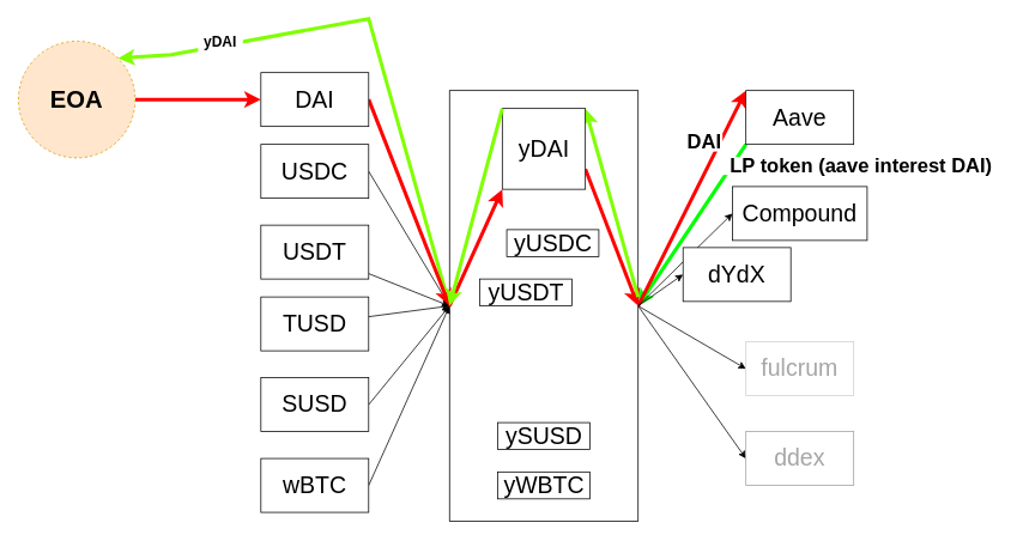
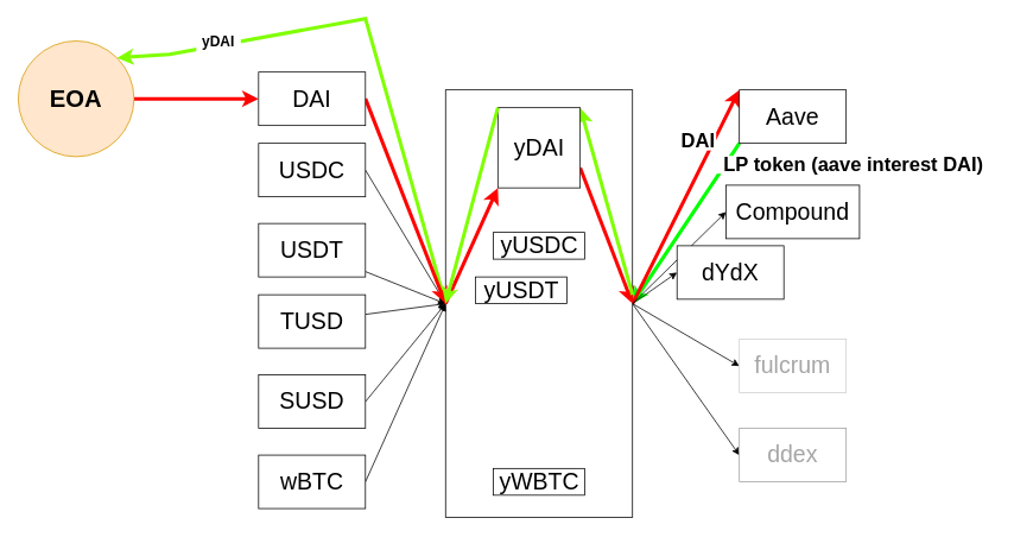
  <mxCell id="0" />
  <mxCell id="1" parent="0" />
  <mxCell id="2" style="edgeStyle=none;rounded=0;orthogonalLoop=1;jettySize=auto;html=1;exitX=0;exitY=1;exitDx=0;exitDy=0;entryX=1;entryY=0.5;entryDx=0;entryDy=0;strokeWidth=4;strokeColor=#00FF00;" edge="1" parent="1" source="23" target="10"><mxGeometry relative="1" as="geometry" /></mxCell>
  <mxCell id="3" style="edgeStyle=none;rounded=0;orthogonalLoop=1;jettySize=auto;html=1;entryX=0;entryY=0;entryDx=0;entryDy=0;exitX=1;exitY=0.5;exitDx=0;exitDy=0;strokeColor=#FF0000;strokeWidth=4;" edge="1" parent="1" source="10" target="23"><mxGeometry relative="1" as="geometry" /></mxCell>
  <mxCell id="4" style="edgeStyle=none;rounded=0;orthogonalLoop=1;jettySize=auto;html=1;entryX=0;entryY=0.5;entryDx=0;entryDy=0;exitX=1;exitY=0.5;exitDx=0;exitDy=0;" edge="1" parent="1" source="10" target="22"><mxGeometry relative="1" as="geometry" /></mxCell>
  <mxCell id="5" style="edgeStyle=none;rounded=0;orthogonalLoop=1;jettySize=auto;html=1;entryX=0;entryY=0.5;entryDx=0;entryDy=0;exitX=1;exitY=0.5;exitDx=0;exitDy=0;" edge="1" parent="1" source="10" target="24"><mxGeometry relative="1" as="geometry" /></mxCell>
  <mxCell id="6" style="edgeStyle=none;rounded=0;orthogonalLoop=1;jettySize=auto;html=1;entryX=0;entryY=0.5;entryDx=0;entryDy=0;exitX=1;exitY=0.5;exitDx=0;exitDy=0;" edge="1" parent="1" source="10" target="25"><mxGeometry relative="1" as="geometry" /></mxCell>
  <mxCell id="7" style="edgeStyle=none;rounded=0;orthogonalLoop=1;jettySize=auto;html=1;entryX=0;entryY=0.5;entryDx=0;entryDy=0;exitX=1;exitY=0.5;exitDx=0;exitDy=0;" edge="1" parent="1" source="10" target="26"><mxGeometry relative="1" as="geometry" /></mxCell>
  <mxCell id="8" style="edgeStyle=none;rounded=0;orthogonalLoop=1;jettySize=auto;html=1;strokeColor=#FF0000;strokeWidth=4;entryX=1;entryY=0.25;entryDx=0;entryDy=0;" edge="1" parent="1" target="31"><mxGeometry relative="1" as="geometry"><mxPoint x="790" y="70" as="targetPoint" /><mxPoint x="710" y="330" as="sourcePoint" /></mxGeometry></mxCell>
  <mxCell id="9" style="edgeStyle=none;rounded=0;orthogonalLoop=1;jettySize=auto;html=1;entryX=1;entryY=0;entryDx=0;entryDy=0;strokeWidth=4;exitX=0;exitY=0.5;exitDx=0;exitDy=0;strokeColor=#80FF00;" edge="1" parent="1" source="10" target="39"><mxGeometry relative="1" as="geometry"><mxPoint x="410" y="80" as="targetPoint" /><Array as="points"><mxPoint x="410" y="20" /><mxPoint x="190" y="60" /></Array></mxGeometry></mxCell>
  <mxCell id="10" value="" style="rounded=0;whiteSpace=wrap;html=1;" vertex="1" parent="1"><mxGeometry x="500" y="100" width="210" height="480" as="geometry" /></mxCell>
  <mxCell id="11" style="edgeStyle=none;rounded=0;orthogonalLoop=1;jettySize=auto;html=1;entryX=0;entryY=0.5;entryDx=0;entryDy=0;" edge="1" parent="1" source="12" target="10"><mxGeometry relative="1" as="geometry" /></mxCell>
  <mxCell id="12" value="&lt;font style=&quot;font-size: 26px&quot;&gt;USDT&lt;/font&gt;" style="rounded=0;whiteSpace=wrap;html=1;" vertex="1" parent="1"><mxGeometry x="290" y="250" width="120" height="60" as="geometry" /></mxCell>
  <mxCell id="13" style="edgeStyle=none;rounded=0;orthogonalLoop=1;jettySize=auto;html=1;entryX=0;entryY=0.5;entryDx=0;entryDy=0;" edge="1" parent="1" source="14" target="10"><mxGeometry relative="1" as="geometry"><mxPoint x="530" y="320" as="targetPoint" /></mxGeometry></mxCell>
  <mxCell id="14" value="&lt;font style=&quot;font-size: 26px&quot;&gt;TUSD&lt;/font&gt;" style="rounded=0;whiteSpace=wrap;html=1;" vertex="1" parent="1"><mxGeometry x="290" y="330" width="120" height="60" as="geometry" /></mxCell>
  <mxCell id="15" style="edgeStyle=none;rounded=0;orthogonalLoop=1;jettySize=auto;html=1;exitX=1;exitY=0.5;exitDx=0;exitDy=0;entryX=0;entryY=0.5;entryDx=0;entryDy=0;" edge="1" parent="1" source="16" target="10"><mxGeometry relative="1" as="geometry" /></mxCell>
  <mxCell id="16" value="&lt;font style=&quot;font-size: 26px&quot;&gt;USDC&lt;/font&gt;" style="rounded=0;whiteSpace=wrap;html=1;" vertex="1" parent="1"><mxGeometry x="290" y="160" width="120" height="60" as="geometry" /></mxCell>
  <mxCell id="17" style="rounded=0;orthogonalLoop=1;jettySize=auto;html=1;entryX=0;entryY=0.5;entryDx=0;entryDy=0;exitX=1;exitY=0.5;exitDx=0;exitDy=0;strokeWidth=4;strokeColor=#FF0000;" edge="1" parent="1" source="37" target="10"><mxGeometry relative="1" as="geometry"><mxPoint x="410" y="140" as="sourcePoint" /></mxGeometry></mxCell>
  <mxCell id="18" style="edgeStyle=none;rounded=0;orthogonalLoop=1;jettySize=auto;html=1;entryX=0;entryY=0.5;entryDx=0;entryDy=0;exitX=1;exitY=0.5;exitDx=0;exitDy=0;" edge="1" parent="1" source="19" target="10"><mxGeometry relative="1" as="geometry" /></mxCell>
  <mxCell id="19" value="&lt;font style=&quot;font-size: 26px&quot;&gt;SUSD&lt;/font&gt;" style="rounded=0;whiteSpace=wrap;html=1;" vertex="1" parent="1"><mxGeometry x="290" y="420" width="120" height="60" as="geometry" /></mxCell>
  <mxCell id="20" style="edgeStyle=none;rounded=0;orthogonalLoop=1;jettySize=auto;html=1;entryX=0;entryY=0.5;entryDx=0;entryDy=0;exitX=1;exitY=0.5;exitDx=0;exitDy=0;" edge="1" parent="1" source="21" target="10"><mxGeometry relative="1" as="geometry" /></mxCell>
  <mxCell id="21" value="&lt;font style=&quot;font-size: 26px&quot;&gt;wBTC&lt;/font&gt;" style="rounded=0;whiteSpace=wrap;html=1;" vertex="1" parent="1"><mxGeometry x="290" y="510" width="120" height="60" as="geometry" /></mxCell>
  <mxCell id="22" value="&lt;font style=&quot;font-size: 26px&quot;&gt;Compound&lt;/font&gt;" style="rounded=0;whiteSpace=wrap;html=1;" vertex="1" parent="1"><mxGeometry x="815" y="207" width="150" height="60" as="geometry" /></mxCell>
  <mxCell id="23" value="&lt;span style=&quot;font-size: 26px&quot;&gt;Aave&lt;/span&gt;" style="rounded=0;whiteSpace=wrap;html=1;" vertex="1" parent="1"><mxGeometry x="830" y="100" width="120" height="60" as="geometry" /></mxCell>
  <mxCell id="24" value="&lt;span style=&quot;font-size: 26px&quot;&gt;dYdX&lt;/span&gt;" style="rounded=0;whiteSpace=wrap;html=1;" vertex="1" parent="1"><mxGeometry x="760" y="275" width="120" height="60" as="geometry" /></mxCell>
  <mxCell id="25" value="&lt;font style=&quot;font-size: 26px&quot; color=&quot;#a6a6a6&quot;&gt;fulcrum&lt;/font&gt;" style="rounded=0;whiteSpace=wrap;html=1;strokeColor=#CFCFCF;" vertex="1" parent="1"><mxGeometry x="830" y="380" width="120" height="60" as="geometry" /></mxCell>
  <mxCell id="26" value="&lt;span style=&quot;color: rgb(166 , 166 , 166) ; font-size: 26px&quot;&gt;ddex&lt;/span&gt;" style="rounded=0;whiteSpace=wrap;html=1;strokeColor=#A0A0A0;" vertex="1" parent="1"><mxGeometry x="830" y="480" width="120" height="60" as="geometry" /></mxCell>
  <mxCell id="27" value="&lt;font style=&quot;font-size: 26px&quot;&gt;yUSDT&lt;/font&gt;" style="rounded=0;whiteSpace=wrap;html=1;" vertex="1" parent="1"><mxGeometry x="533.75" y="310" width="102.5" height="30" as="geometry" /></mxCell>
- <mxCell id="28" value="&lt;font style=&quot;font-size: 26px&quot;&gt;yUSDC&lt;/font&gt;" style="rounded=0;whiteSpace=wrap;html=1;" vertex="1" parent="1"><mxGeometry x="563.75" y="255" width="102.5" height="30" as="geometry" /></mxCell>
+ <mxCell id="28" value="&lt;font style=&quot;font-size: 26px&quot;&gt;yUSDC&lt;/font&gt;" style="rounded=0;whiteSpace=wrap;html=1;" vertex="1" parent="1"><mxGeometry x="553.75" y="260" width="102.5" height="30" as="geometry" /></mxCell>
  <mxCell id="29" style="edgeStyle=none;rounded=0;orthogonalLoop=1;jettySize=auto;html=1;strokeColor=#FF0000;strokeWidth=4;exitX=1;exitY=0.75;exitDx=0;exitDy=0;" edge="1" parent="1" source="31"><mxGeometry relative="1" as="geometry"><mxPoint x="710" y="340" as="targetPoint" /></mxGeometry></mxCell>
  <mxCell id="30" style="edgeStyle=none;rounded=0;orthogonalLoop=1;jettySize=auto;html=1;strokeWidth=4;exitX=1;exitY=0;exitDx=0;exitDy=0;entryX=1;entryY=0;entryDx=0;entryDy=0;strokeColor=#80FF00;" edge="1" parent="1" target="31"><mxGeometry relative="1" as="geometry"><mxPoint x="710" y="330" as="sourcePoint" /></mxGeometry></mxCell>
  <mxCell id="31" value="&lt;font style=&quot;font-size: 26px&quot;&gt;yDAI&lt;/font&gt;" style="rounded=0;whiteSpace=wrap;html=1;" vertex="1" parent="1"><mxGeometry x="558.75" y="120" width="92.5" height="90" as="geometry" /></mxCell>
- <mxCell id="32" value="&lt;font style=&quot;font-size: 26px&quot;&gt;ySUSD&lt;/font&gt;" style="rounded=0;whiteSpace=wrap;html=1;" vertex="1" parent="1"><mxGeometry x="553.75" y="470" width="102.5" height="30" as="geometry" /></mxCell>
  <mxCell id="33" value="&lt;font style=&quot;font-size: 26px&quot;&gt;yWBTC&lt;/font&gt;" style="rounded=0;whiteSpace=wrap;html=1;" vertex="1" parent="1"><mxGeometry x="553.75" y="525" width="102.5" height="30" as="geometry" /></mxCell>
  <mxCell id="34" value="" style="endArrow=classic;html=1;strokeColor=#FF0000;strokeWidth=4;entryX=0;entryY=1;entryDx=0;entryDy=0;exitX=0;exitY=0.5;exitDx=0;exitDy=0;" edge="1" parent="1" source="10" target="31"><mxGeometry width="50" height="50" relative="1" as="geometry"><mxPoint x="503.75" y="220" as="sourcePoint" /><mxPoint x="553.75" y="170" as="targetPoint" /></mxGeometry></mxCell>
  <mxCell id="35" style="edgeStyle=none;rounded=0;orthogonalLoop=1;jettySize=auto;html=1;exitX=1;exitY=0.5;exitDx=0;exitDy=0;strokeColor=#FF0000;strokeWidth=4;" edge="1" parent="1" source="10" target="10"><mxGeometry relative="1" as="geometry" /></mxCell>
  <mxCell id="36" value="" style="endArrow=classic;html=1;strokeWidth=4;entryX=0;entryY=0.5;entryDx=0;entryDy=0;exitX=0;exitY=0;exitDx=0;exitDy=0;strokeColor=#80FF00;" edge="1" parent="1" source="31" target="10"><mxGeometry width="50" height="50" relative="1" as="geometry"><mxPoint x="630" y="390" as="sourcePoint" /><mxPoint x="680" y="340" as="targetPoint" /></mxGeometry></mxCell>
  <mxCell id="37" value="&lt;font style=&quot;font-size: 26px&quot;&gt;DAI&lt;/font&gt;" style="rounded=0;whiteSpace=wrap;html=1;" vertex="1" parent="1"><mxGeometry x="290" y="80" width="120" height="60" as="geometry" /></mxCell>
  <mxCell id="38" style="edgeStyle=none;rounded=0;orthogonalLoop=1;jettySize=auto;html=1;entryX=0;entryY=0.5;entryDx=0;entryDy=0;strokeWidth=4;exitX=1;exitY=0.5;exitDx=0;exitDy=0;strokeColor=#FF0000;" edge="1" parent="1" source="39" target="37"><mxGeometry relative="1" as="geometry" /></mxCell>
- <mxCell id="39" value="&lt;b&gt;&lt;font style=&quot;font-size: 27px&quot;&gt;EOA&lt;/font&gt;&lt;/b&gt;" style="ellipse;whiteSpace=wrap;html=1;strokeColor=#d79b00;fillColor=#ffe6cc;dashed=1;" vertex="1" parent="1"><mxGeometry x="20" y="45" width="130" height="130" as="geometry" /></mxCell>
+ <mxCell id="39" value="&lt;b&gt;&lt;font style=&quot;font-size: 27px&quot;&gt;EOA&lt;/font&gt;&lt;/b&gt;" style="ellipse;whiteSpace=wrap;html=1;strokeColor=#d79b00;fillColor=#ffe6cc;" vertex="1" parent="1"><mxGeometry x="20" y="45" width="130" height="130" as="geometry" /></mxCell>
  <mxCell id="40" value="&lt;font style=&quot;font-size: 16px&quot;&gt;&lt;b&gt;yDAI&lt;/b&gt;&lt;/font&gt;" style="text;html=1;strokeColor=none;align=center;verticalAlign=middle;whiteSpace=wrap;rounded=0;fillColor=#ffffff;" vertex="1" parent="1"><mxGeometry x="220" y="23" width="50" height="45" as="geometry" /></mxCell>
  <mxCell id="41" value="&lt;b&gt;&lt;font style=&quot;font-size: 22px&quot;&gt;DAI&lt;/font&gt;&lt;/b&gt;" style="text;html=1;strokeColor=none;align=center;verticalAlign=middle;whiteSpace=wrap;rounded=0;fillColor=#ffffff;" vertex="1" parent="1"><mxGeometry x="764" y="148" width="40" height="20" as="geometry" /></mxCell>
  <mxCell id="42" value="&lt;b&gt;&lt;font style=&quot;font-size: 22px&quot;&gt;LP token (aave interest DAI)&lt;/font&gt;&lt;/b&gt;" style="text;html=1;strokeColor=none;align=center;verticalAlign=middle;whiteSpace=wrap;rounded=0;fillColor=#ffffff;" vertex="1" parent="1"><mxGeometry x="800" y="174" width="317" height="20" as="geometry" /></mxCell>
